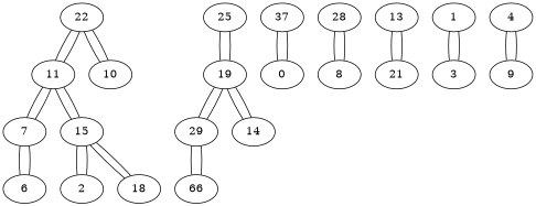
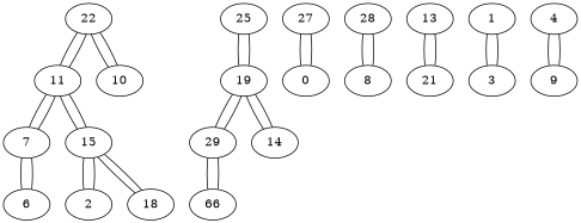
  graph {
    22
    11
    10
    7
    15
    6
    2
    18
    25
    19
    29
    14
    n13 [label=66]
-   27 [label=37]
+   27
    0
    28
    8
    13
    21
    n20 [label=1]
    3
    4
    9
    22 -- 11
    22 -- 10
    11 -- 22
    11 -- 7
    11 -- 15
    10 -- 22
    7 -- 11
    7 -- 6
    15 -- 11
    15 -- 2
    15 -- 18
    6 -- 7
    2 -- 15
    18 -- 15
    25 -- 19
    19 -- 25
    19 -- 29
    19 -- 14
    29 -- 19
    29 -- n13
    14 -- 19
    n13 -- 29
    27 -- 0
    0 -- 27
    28 -- 8
    8 -- 28
    13 -- 21
    21 -- 13
    n20 -- 3
    3 -- n20
    4 -- 9
    9 -- 4
  }
